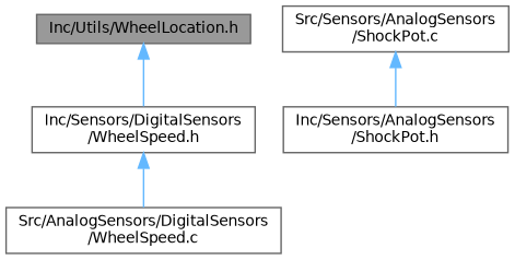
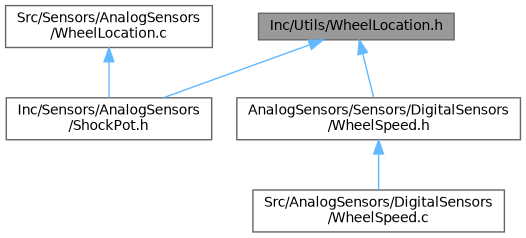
  digraph {
    node [color=grey40 fillcolor=white fontname=Helvetica fontsize=10 shape=box style=filled]
    edge [color=steelblue1 dir=back fontname=Helvetica fontsize=10 labelfontname=Helvetica labelfontsize=10 style=solid]
    n1 [color=gray40 fillcolor=grey60 fontcolor=black height=0.2 label="Inc/Utils/WheelLocation.h" width=0.4]
    n2 [height=0.2 label="Inc/Sensors/AnalogSensors\l/ShockPot.h" width=0.4]
-   n3 [height=0.2 label="Inc/Sensors/DigitalSensors\l/WheelSpeed.h" width=0.4]
+   n3 [height=0.2 label="AnalogSensors/Sensors/DigitalSensors\l/WheelSpeed.h" width=0.4]
    n4 [height=0.2 label="Src/AnalogSensors/DigitalSensors\l/WheelSpeed.c" width=0.4]
-   n5 [height=0.2 label="Src/Sensors/AnalogSensors\l/ShockPot.c" width=0.4]
+   n5 [height=0.2 label="Src/Sensors/AnalogSensors\l/WheelLocation.c" width=0.4]
+   n1 -> n2
    n1 -> n3
    n3 -> n4
    n5 -> n2
  }
